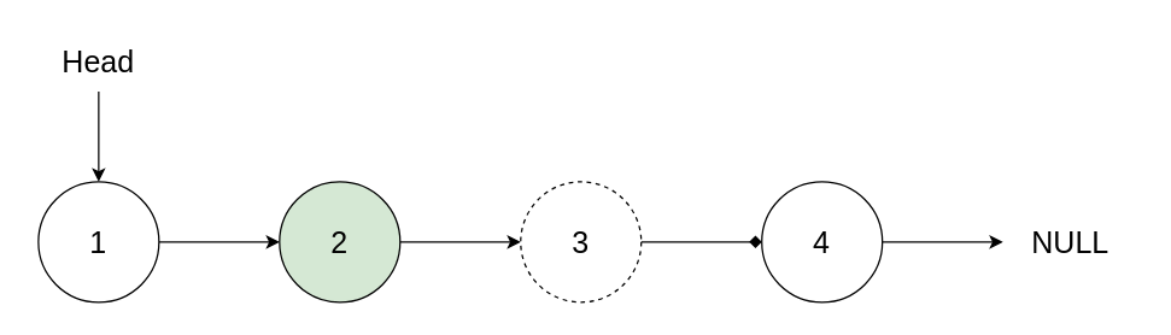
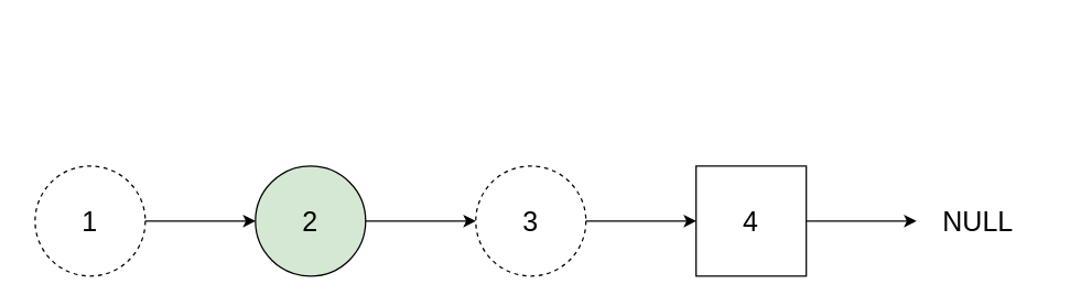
  <mxCell id="0" />
  <mxCell id="1" parent="0" />
  <mxCell id="2" style="edgeStyle=orthogonalEdgeStyle;rounded=0;orthogonalLoop=1;jettySize=auto;html=1;entryX=0;entryY=0.5;entryDx=0;entryDy=0;" edge="1" parent="1" source="3" target="5"><mxGeometry relative="1" as="geometry" /></mxCell>
- <mxCell id="3" value="&lt;font style=&quot;font-size: 20px&quot;&gt;1&lt;/font&gt;" style="ellipse;whiteSpace=wrap;html=1;aspect=fixed;" vertex="1" parent="1"><mxGeometry x="25" y="120" width="80" height="80" as="geometry" /></mxCell>
+ <mxCell id="3" value="&lt;font style=&quot;font-size: 20px&quot;&gt;1&lt;/font&gt;" style="ellipse;whiteSpace=wrap;html=1;aspect=fixed;dashed=1;" vertex="1" parent="1"><mxGeometry x="25" y="120" width="80" height="80" as="geometry" /></mxCell>
  <mxCell id="4" style="edgeStyle=orthogonalEdgeStyle;rounded=0;orthogonalLoop=1;jettySize=auto;html=1;entryX=0;entryY=0.5;entryDx=0;entryDy=0;" edge="1" parent="1" source="5" target="7"><mxGeometry relative="1" as="geometry" /></mxCell>
  <mxCell id="5" value="&lt;font style=&quot;font-size: 20px&quot;&gt;2&lt;/font&gt;" style="ellipse;whiteSpace=wrap;html=1;aspect=fixed;fillColor=#d5e8d4;" vertex="1" parent="1"><mxGeometry x="185" y="120" width="80" height="80" as="geometry" /></mxCell>
- <mxCell id="6" style="edgeStyle=orthogonalEdgeStyle;rounded=0;orthogonalLoop=1;jettySize=auto;html=1;entryX=0;entryY=0.5;entryDx=0;entryDy=0;endArrow=diamond;" edge="1" parent="1" source="7" target="9"><mxGeometry relative="1" as="geometry" /></mxCell>
+ <mxCell id="6" style="edgeStyle=orthogonalEdgeStyle;rounded=0;orthogonalLoop=1;jettySize=auto;html=1;entryX=0;entryY=0.5;entryDx=0;entryDy=0;" edge="1" parent="1" source="7" target="9"><mxGeometry relative="1" as="geometry" /></mxCell>
  <mxCell id="7" value="&lt;font style=&quot;font-size: 20px&quot;&gt;3&lt;/font&gt;" style="ellipse;whiteSpace=wrap;html=1;aspect=fixed;dashed=1;" vertex="1" parent="1"><mxGeometry x="345" y="120" width="80" height="80" as="geometry" /></mxCell>
  <mxCell id="8" style="edgeStyle=orthogonalEdgeStyle;rounded=0;orthogonalLoop=1;jettySize=auto;html=1;" edge="1" parent="1" source="9"><mxGeometry relative="1" as="geometry"><mxPoint x="665" y="160" as="targetPoint" /></mxGeometry></mxCell>
- <mxCell id="9" value="&lt;font style=&quot;font-size: 20px&quot;&gt;4&lt;/font&gt;" style="ellipse;whiteSpace=wrap;html=1;aspect=fixed;" vertex="1" parent="1"><mxGeometry x="505" y="120" width="80" height="80" as="geometry" /></mxCell>
- <mxCell id="10" style="edgeStyle=orthogonalEdgeStyle;rounded=0;orthogonalLoop=1;jettySize=auto;html=1;entryX=0.5;entryY=0;entryDx=0;entryDy=0;" edge="1" parent="1" source="11" target="3"><mxGeometry relative="1" as="geometry" /></mxCell>
- <mxCell id="11" value="&lt;font style=&quot;font-size: 20px&quot;&gt;Head&lt;/font&gt;" style="text;html=1;strokeColor=none;fillColor=none;align=center;verticalAlign=middle;whiteSpace=wrap;rounded=0;" vertex="1" parent="1"><mxGeometry x="20" y="20" width="90" height="40" as="geometry" /></mxCell>
+ <mxCell id="9" value="&lt;font style=&quot;font-size: 20px&quot;&gt;4&lt;/font&gt;" style="whiteSpace=wrap;html=1;aspect=fixed;rounded=0;" vertex="1" parent="1"><mxGeometry x="505" y="120" width="80" height="80" as="geometry" /></mxCell>
  <mxCell id="12" value="&lt;font style=&quot;font-size: 20px&quot;&gt;NULL&lt;/font&gt;" style="text;html=1;strokeColor=none;fillColor=none;align=center;verticalAlign=middle;whiteSpace=wrap;rounded=0;" vertex="1" parent="1"><mxGeometry x="665" y="140" width="90" height="40" as="geometry" /></mxCell>
